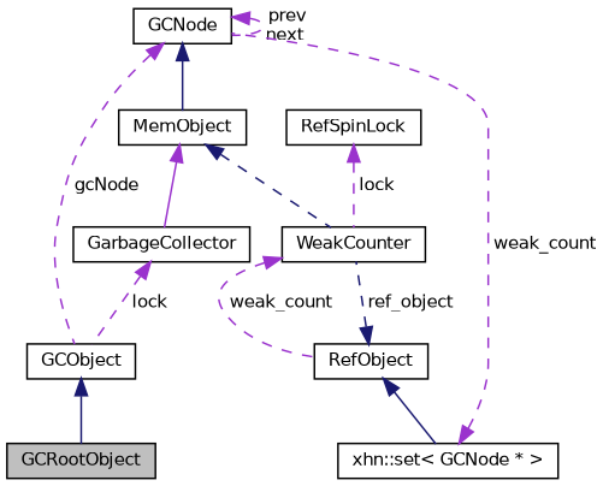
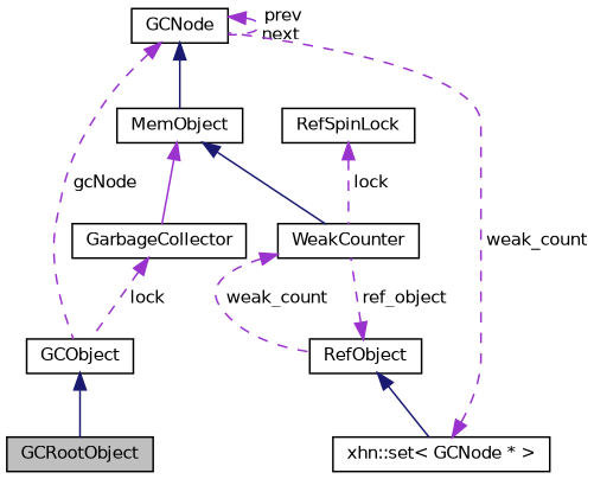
  digraph {
    node [color=black fillcolor=white fontname=Helvetica fontsize=10 shape=record style=filled]
    edge [color=darkorchid3 dir=back fontname=Helvetica fontsize=10 labelfontname=Helvetica labelfontsize=10 style=dashed]
    n1 [fillcolor=grey75 fontcolor=black height=0.2 label=GCRootObject width=0.4]
    n2 [height=0.2 label=GCObject width=0.4]
    n3 [height=0.2 label=GCNode width=0.4]
    n4 [height=0.2 label=MemObject width=0.4]
    n5 [height=0.2 label=WeakCounter width=0.4]
    n6 [height=0.2 label=GarbageCollector width=0.4]
    n7 [height=0.2 label=RefObject width=0.4]
    n8 [height=0.2 label="xhn::set\< GCNode * \>" width=0.4]
    n9 [height=0.2 label=RefSpinLock width=0.4]
    n2 -> n1 [color=midnightblue style=solid]
    n3 -> n2 [label=" gcNode"]
    n3 -> n3 [label=" prev\nnext"]
    n3 -> n4 [color=midnightblue style=solid]
-   n4 -> n5 [color=midnightblue]
+   n4 -> n5 [color=midnightblue style=solid]
    n4 -> n6 [style=solid]
    n5 -> n7 [label=" weak_count"]
    n6 -> n2 [label=" lock"]
-   n7 -> n5 [color=midnightblue label=" ref_object"]
+   n7 -> n5 [label=" ref_object"]
    n7 -> n8 [color=midnightblue style=solid]
    n8 -> n3 [label=" weak_count"]
    n9 -> n5 [label=" lock"]
  }
